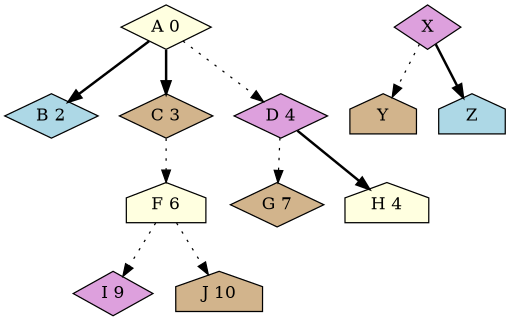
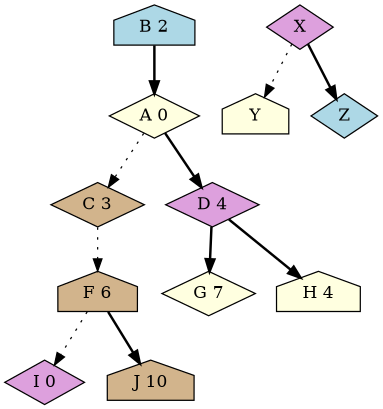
  digraph {
    node [fillcolor=tan shape=diamond style=filled]
    edge [style=bold]
    n1 [fillcolor=lightyellow label="A 0"]
-   n2 [fillcolor=lightblue label="B 2"]
+   n2 [fillcolor=lightblue label="B 2" shape=house]
    n3 [label="C 3"]
    n4 [fillcolor=plum label="D 4"]
-   n5 [fillcolor=lightyellow label="F 6" shape=house]
-   n6 [label="G 7"]
+   n5 [label="F 6" shape=house]
+   n6 [fillcolor=lightyellow label="G 7"]
    n7 [fillcolor=lightyellow label="H 4" shape=house]
-   n8 [fillcolor=plum label="I 9"]
+   n8 [fillcolor=plum label="I 0"]
    n9 [label="J 10" shape=house]
    X [fillcolor=plum]
-   Y [shape=house]
-   Z [fillcolor=lightblue shape=house]
-   n1 -> n2
-   n1 -> n3
-   n1 -> n4 [style=dotted]
+   Y [fillcolor=lightyellow shape=house]
+   Z [fillcolor=lightblue]
+   n2 -> n1
+   n1 -> n3 [style=dotted]
+   n1 -> n4
    n3 -> n5 [style=dotted]
-   n4 -> n6 [style=dotted]
+   n4 -> n6
    n4 -> n7
    n5 -> n8 [style=dotted]
-   n5 -> n9 [style=dotted]
+   n5 -> n9
    X -> Y [style=dotted]
    X -> Z
  }
